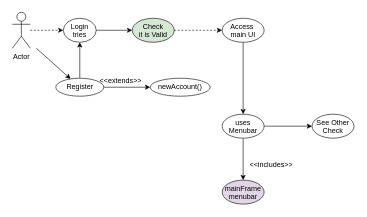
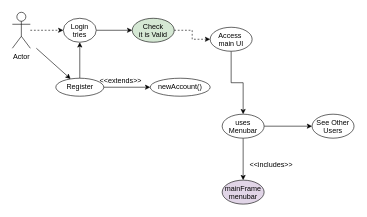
  <mxCell id="0" />
  <mxCell id="1" parent="0" />
  <mxCell id="2" value="" style="edgeStyle=orthogonalEdgeStyle;rounded=0;orthogonalLoop=1;jettySize=auto;html=1;dashed=1;" parent="1" source="4" target="6" edge="1"><mxGeometry relative="1" as="geometry" /></mxCell>
  <mxCell id="3" value="" style="rounded=0;orthogonalLoop=1;jettySize=auto;html=1;" parent="1" target="9" edge="1"><mxGeometry relative="1" as="geometry"><mxPoint x="60" y="80" as="sourcePoint" /></mxGeometry></mxCell>
  <mxCell id="4" value="Actor" style="shape=umlActor;verticalLabelPosition=bottom;verticalAlign=top;html=1;" parent="1" vertex="1"><mxGeometry x="20" y="20" width="30" height="60" as="geometry" /></mxCell>
  <mxCell id="5" value="" style="edgeStyle=orthogonalEdgeStyle;rounded=0;orthogonalLoop=1;jettySize=auto;html=1;" parent="1" source="6" target="13" edge="1"><mxGeometry relative="1" as="geometry" /></mxCell>
  <mxCell id="6" value="&lt;div style=&quot;&quot;&gt;&lt;span style=&quot;background-color: initial;&quot;&gt;Login&lt;br&gt;tries&lt;/span&gt;&lt;/div&gt;" style="ellipse;whiteSpace=wrap;html=1;verticalAlign=top;align=center;" parent="1" vertex="1"><mxGeometry x="105" y="30" width="55" height="40" as="geometry" /></mxCell>
  <mxCell id="7" value="" style="edgeStyle=orthogonalEdgeStyle;rounded=0;orthogonalLoop=1;jettySize=auto;html=1;" parent="1" source="9" target="10" edge="1"><mxGeometry relative="1" as="geometry" /></mxCell>
  <mxCell id="8" value="" style="edgeStyle=orthogonalEdgeStyle;rounded=0;orthogonalLoop=1;jettySize=auto;html=1;" parent="1" source="9" target="6" edge="1"><mxGeometry relative="1" as="geometry" /></mxCell>
  <mxCell id="9" value="Register" style="ellipse;whiteSpace=wrap;html=1;verticalAlign=top;" parent="1" vertex="1"><mxGeometry x="92.5" y="130" width="80" height="30" as="geometry" /></mxCell>
  <mxCell id="10" value="newAccount()" style="ellipse;whiteSpace=wrap;html=1;verticalAlign=top;" parent="1" vertex="1"><mxGeometry x="250" y="130" width="100" height="30" as="geometry" /></mxCell>
  <mxCell id="11" value="&amp;lt;&amp;lt;extends&amp;gt;&amp;gt;" style="text;strokeColor=none;fillColor=none;align=left;verticalAlign=top;spacingLeft=4;spacingRight=4;overflow=hidden;rotatable=0;points=[[0,0.5],[1,0.5]];portConstraint=eastwest;whiteSpace=wrap;html=1;" parent="1" vertex="1"><mxGeometry x="160" y="120" width="100" height="26" as="geometry" /></mxCell>
  <mxCell id="12" value="" style="edgeStyle=orthogonalEdgeStyle;rounded=0;orthogonalLoop=1;jettySize=auto;html=1;dashed=1;" parent="1" source="13" target="15" edge="1"><mxGeometry relative="1" as="geometry" /></mxCell>
  <mxCell id="13" value="&lt;div style=&quot;&quot;&gt;Check&lt;br&gt;it is Valid&lt;/div&gt;" style="ellipse;whiteSpace=wrap;html=1;verticalAlign=top;align=center;fillColor=#d5e8d4;" parent="1" vertex="1"><mxGeometry x="220" y="30" width="70" height="40" as="geometry" /></mxCell>
  <mxCell id="14" value="" style="edgeStyle=orthogonalEdgeStyle;rounded=0;orthogonalLoop=1;jettySize=auto;html=1;" edge="1" parent="1" source="15" target="18"><mxGeometry relative="1" as="geometry" /></mxCell>
- <mxCell id="15" value="&lt;div style=&quot;&quot;&gt;Access&amp;nbsp;&lt;/div&gt;&lt;div style=&quot;&quot;&gt;main UI&lt;/div&gt;" style="ellipse;whiteSpace=wrap;html=1;verticalAlign=top;align=center;" parent="1" vertex="1"><mxGeometry x="370" y="30" width="70" height="40" as="geometry" /></mxCell>
+ <mxCell id="15" value="&lt;div style=&quot;&quot;&gt;Access&amp;nbsp;&lt;/div&gt;&lt;div style=&quot;&quot;&gt;main UI&lt;/div&gt;" style="ellipse;whiteSpace=wrap;html=1;verticalAlign=top;align=center;" parent="1" vertex="1"><mxGeometry x="350" y="45" width="70" height="40" as="geometry" /></mxCell>
  <mxCell id="16" value="" style="edgeStyle=orthogonalEdgeStyle;rounded=0;orthogonalLoop=1;jettySize=auto;html=1;" edge="1" parent="1" source="18" target="19"><mxGeometry relative="1" as="geometry" /></mxCell>
  <mxCell id="17" value="" style="edgeStyle=orthogonalEdgeStyle;rounded=0;orthogonalLoop=1;jettySize=auto;html=1;" edge="1" parent="1" source="18" target="21"><mxGeometry relative="1" as="geometry" /></mxCell>
  <mxCell id="18" value="uses&lt;div&gt;Menubar&lt;/div&gt;" style="ellipse;whiteSpace=wrap;html=1;verticalAlign=top;align=center;" vertex="1" parent="1"><mxGeometry x="370" y="190" width="70" height="40" as="geometry" /></mxCell>
  <mxCell id="19" value="mainFrame&lt;br&gt;menubar" style="ellipse;whiteSpace=wrap;html=1;verticalAlign=top;align=center;fillColor=#e1d5e7;" vertex="1" parent="1"><mxGeometry x="370" y="300" width="70" height="40" as="geometry" /></mxCell>
  <mxCell id="20" value="&amp;lt;&amp;lt;includes&amp;gt;&amp;gt;" style="text;strokeColor=none;fillColor=none;align=left;verticalAlign=top;spacingLeft=4;spacingRight=4;overflow=hidden;rotatable=0;points=[[0,0.5],[1,0.5]];portConstraint=eastwest;whiteSpace=wrap;html=1;" vertex="1" parent="1"><mxGeometry x="410" y="260" width="100" height="26" as="geometry" /></mxCell>
- <mxCell id="21" value="See Other&lt;div&gt;Check&lt;/div&gt;" style="ellipse;whiteSpace=wrap;html=1;verticalAlign=top;align=center;" vertex="1" parent="1"><mxGeometry x="520" y="190" width="70" height="40" as="geometry" /></mxCell>
+ <mxCell id="21" value="See Other&lt;div&gt;Users&lt;/div&gt;" style="ellipse;whiteSpace=wrap;html=1;verticalAlign=top;align=center;" vertex="1" parent="1"><mxGeometry x="520" y="190" width="70" height="40" as="geometry" /></mxCell>
